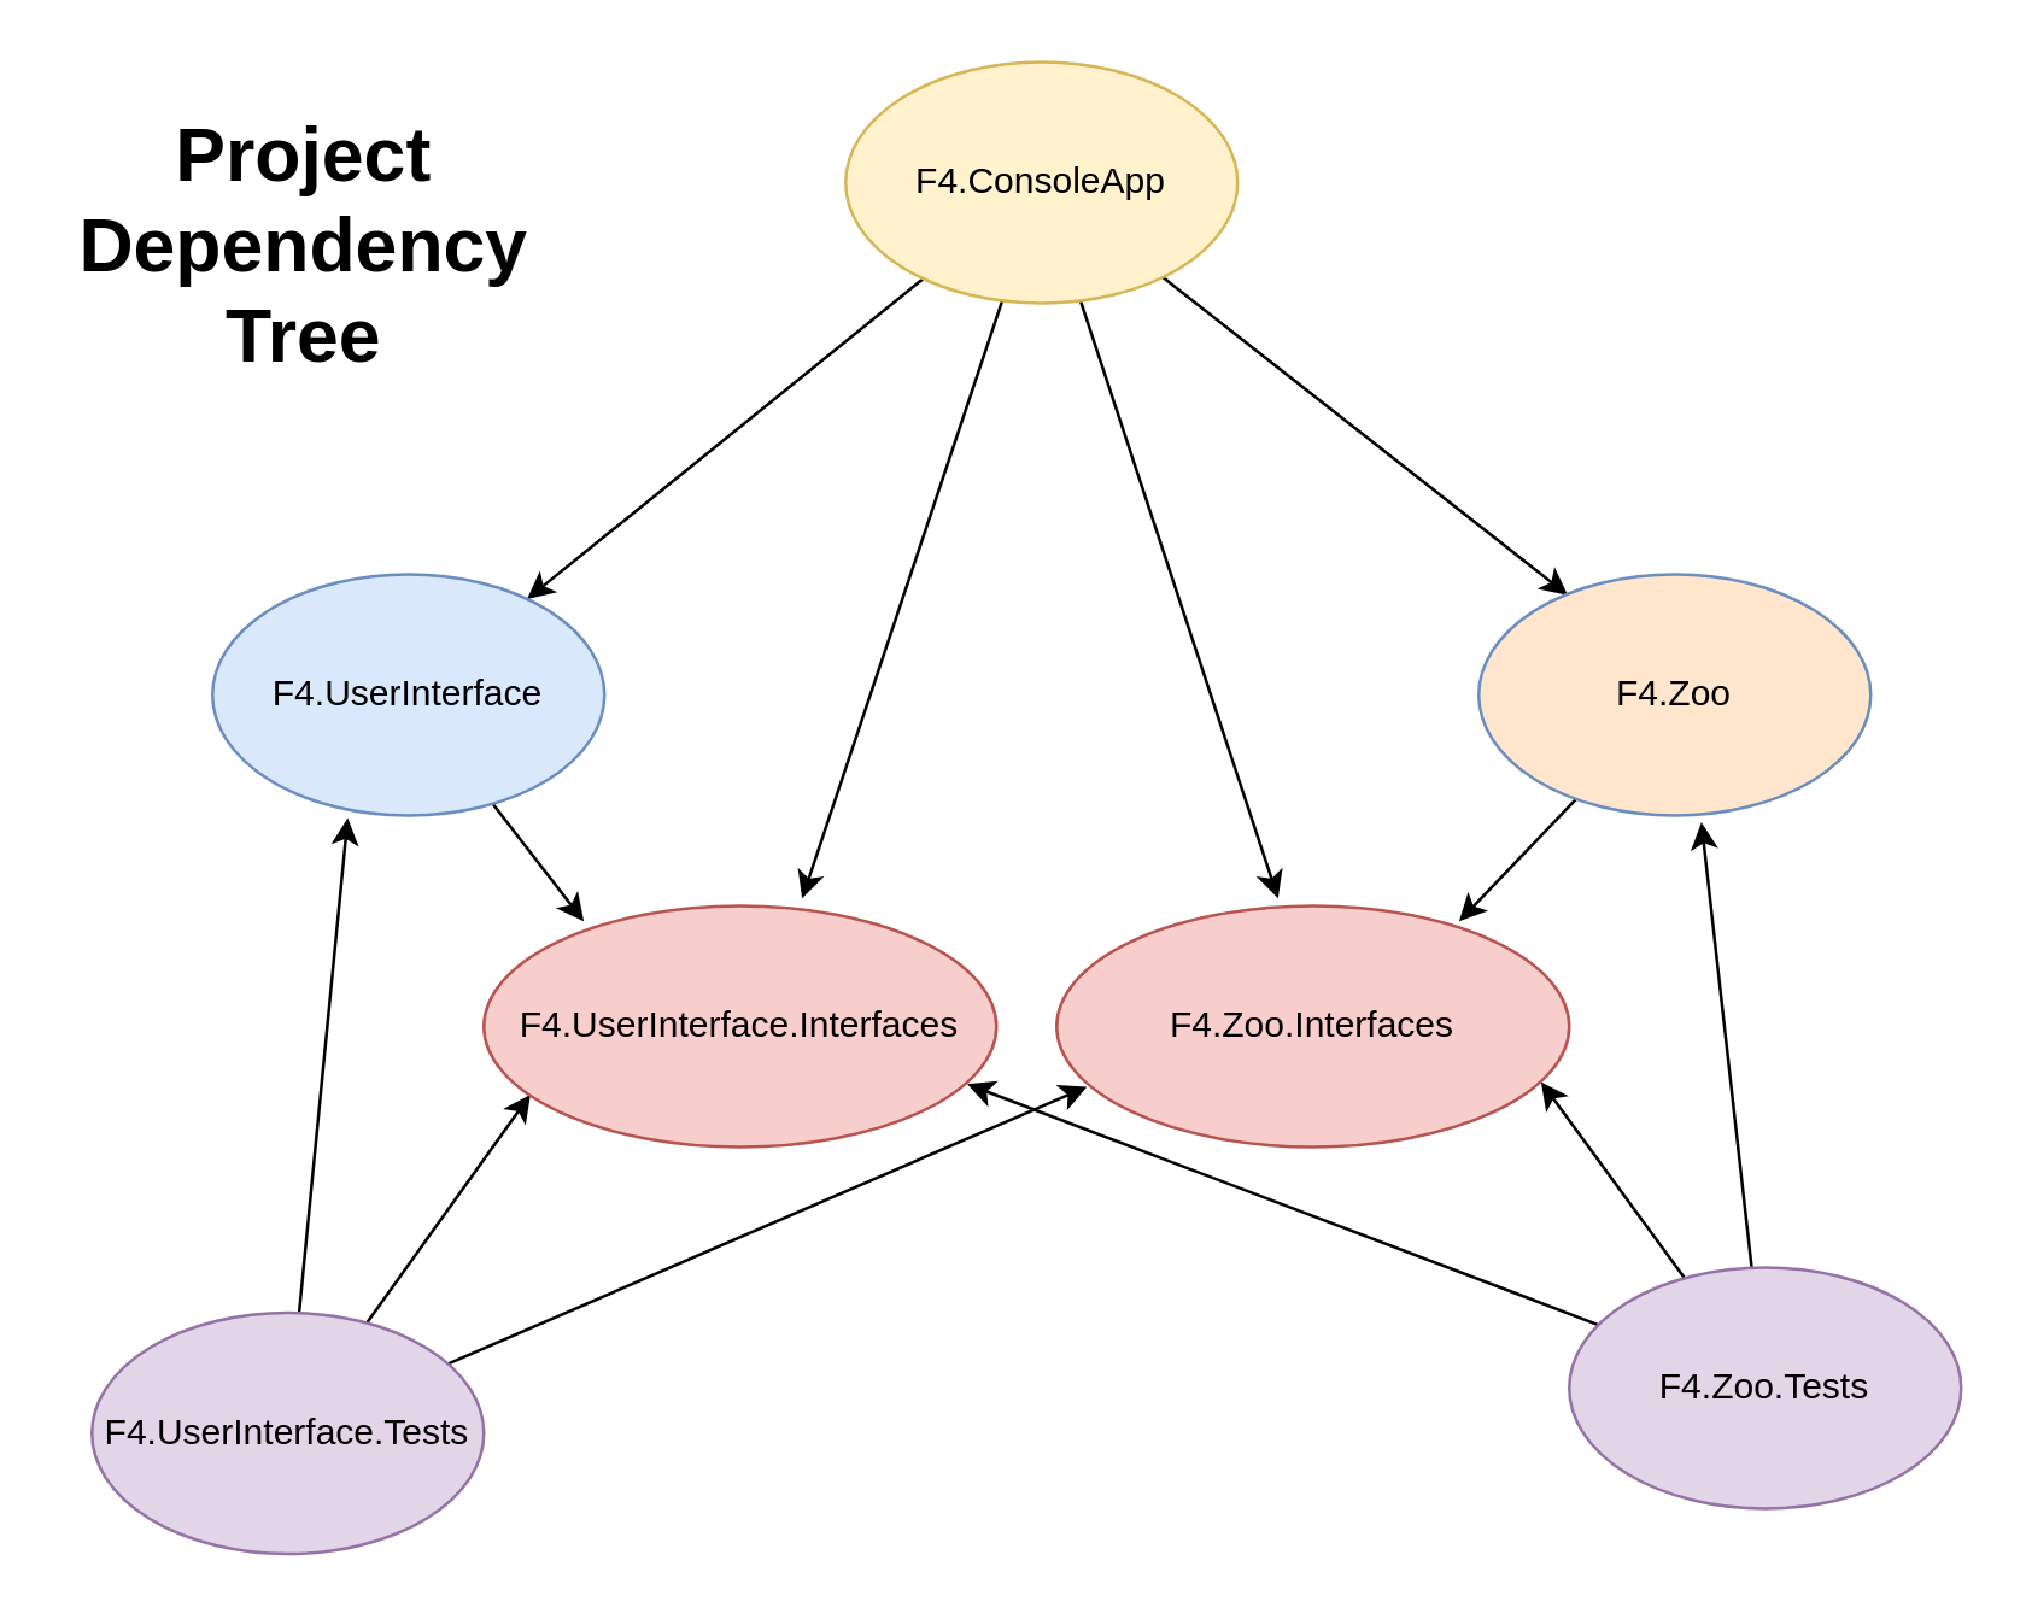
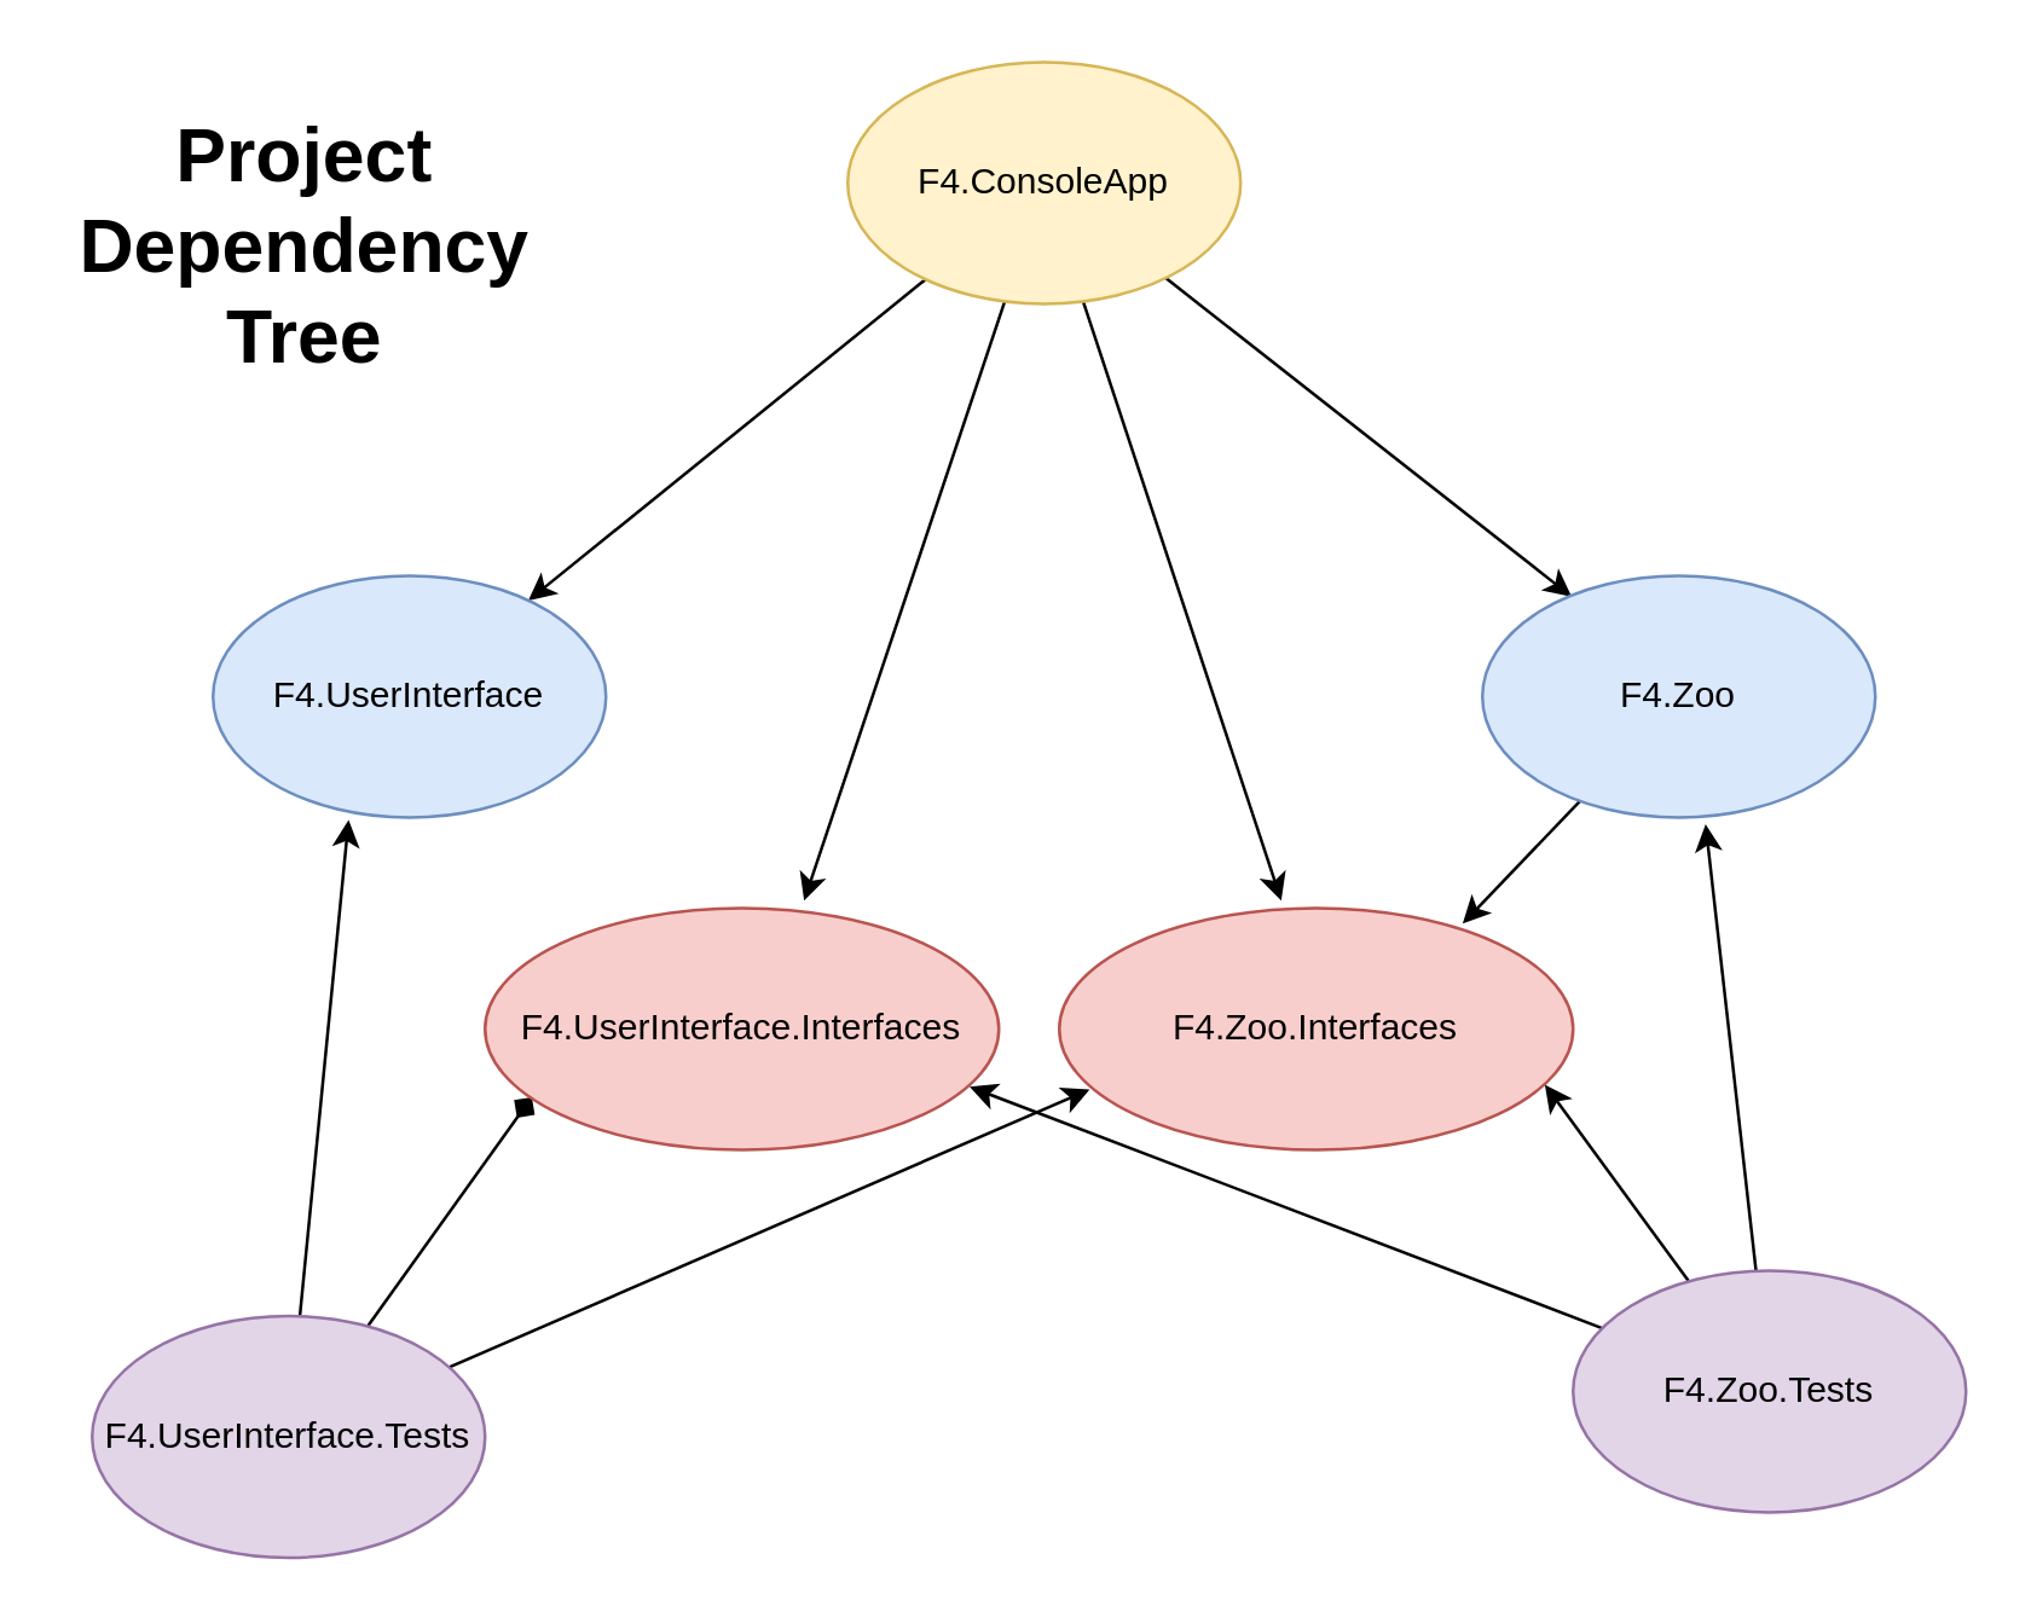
  <mxCell id="0" />
  <mxCell id="1" parent="0" />
  <mxCell id="2" style="edgeStyle=none;rounded=0;orthogonalLoop=1;jettySize=auto;html=1;" parent="1" source="6" target="8" edge="1"><mxGeometry relative="1" as="geometry" /></mxCell>
  <mxCell id="3" style="edgeStyle=none;rounded=0;orthogonalLoop=1;jettySize=auto;html=1;entryX=0.227;entryY=0.086;entryDx=0;entryDy=0;entryPerimeter=0;" parent="1" source="6" target="10" edge="1"><mxGeometry relative="1" as="geometry" /></mxCell>
  <mxCell id="4" style="edgeStyle=none;rounded=0;orthogonalLoop=1;jettySize=auto;html=1;entryX=0.621;entryY=-0.031;entryDx=0;entryDy=0;entryPerimeter=0;" parent="1" source="6" target="20" edge="1"><mxGeometry relative="1" as="geometry" /></mxCell>
  <mxCell id="5" style="edgeStyle=none;rounded=0;orthogonalLoop=1;jettySize=auto;html=1;entryX=0.432;entryY=-0.031;entryDx=0;entryDy=0;entryPerimeter=0;" parent="1" source="6" target="19" edge="1"><mxGeometry relative="1" as="geometry" /></mxCell>
  <mxCell id="6" value="F4.ConsoleApp" style="ellipse;whiteSpace=wrap;html=1;fillColor=#fff2cc;strokeColor=#d6b656;" parent="1" vertex="1"><mxGeometry x="280" y="20" width="130" height="80" as="geometry" /></mxCell>
- <mxCell id="7" style="edgeStyle=none;rounded=0;orthogonalLoop=1;jettySize=auto;html=1;entryX=0.195;entryY=0.064;entryDx=0;entryDy=0;entryPerimeter=0;" parent="1" source="8" target="20" edge="1"><mxGeometry relative="1" as="geometry" /></mxCell>
  <mxCell id="8" value="F4.UserInterface" style="ellipse;whiteSpace=wrap;html=1;fillColor=#dae8fc;strokeColor=#6c8ebf;" parent="1" vertex="1"><mxGeometry x="70" y="190" width="130" height="80" as="geometry" /></mxCell>
  <mxCell id="9" style="edgeStyle=none;rounded=0;orthogonalLoop=1;jettySize=auto;html=1;entryX=0.785;entryY=0.064;entryDx=0;entryDy=0;entryPerimeter=0;" parent="1" source="10" target="19" edge="1"><mxGeometry relative="1" as="geometry" /></mxCell>
- <mxCell id="10" value="F4.Zoo" style="ellipse;whiteSpace=wrap;html=1;fillColor=#ffe6cc;strokeColor=#6c8ebf;" parent="1" vertex="1"><mxGeometry x="490" y="190" width="130" height="80" as="geometry" /></mxCell>
+ <mxCell id="10" value="F4.Zoo" style="ellipse;whiteSpace=wrap;html=1;fillColor=#dae8fc;strokeColor=#6c8ebf;" parent="1" vertex="1"><mxGeometry x="490" y="190" width="130" height="80" as="geometry" /></mxCell>
  <mxCell id="11" style="edgeStyle=none;rounded=0;orthogonalLoop=1;jettySize=auto;html=1;entryX=0.345;entryY=1.01;entryDx=0;entryDy=0;entryPerimeter=0;" parent="1" source="14" target="8" edge="1"><mxGeometry relative="1" as="geometry" /></mxCell>
- <mxCell id="12" style="edgeStyle=none;rounded=0;orthogonalLoop=1;jettySize=auto;html=1;entryX=0.091;entryY=0.782;entryDx=0;entryDy=0;entryPerimeter=0;" parent="1" source="14" target="20" edge="1"><mxGeometry relative="1" as="geometry" /></mxCell>
+ <mxCell id="12" style="edgeStyle=none;rounded=0;orthogonalLoop=1;jettySize=auto;html=1;entryX=0.091;entryY=0.782;entryDx=0;entryDy=0;entryPerimeter=0;endArrow=diamond;" parent="1" source="14" target="20" edge="1"><mxGeometry relative="1" as="geometry" /></mxCell>
  <mxCell id="13" style="edgeStyle=none;rounded=0;orthogonalLoop=1;jettySize=auto;html=1;entryX=0.059;entryY=0.75;entryDx=0;entryDy=0;entryPerimeter=0;" edge="1" parent="1" source="14" target="19"><mxGeometry relative="1" as="geometry" /></mxCell>
  <mxCell id="14" value="F4.UserInterface.Tests" style="ellipse;whiteSpace=wrap;html=1;fillColor=#e1d5e7;strokeColor=#9673a6;" parent="1" vertex="1"><mxGeometry x="30" y="435" width="130" height="80" as="geometry" /></mxCell>
  <mxCell id="15" style="edgeStyle=none;rounded=0;orthogonalLoop=1;jettySize=auto;html=1;entryX=0.568;entryY=1.028;entryDx=0;entryDy=0;entryPerimeter=0;" parent="1" source="18" target="10" edge="1"><mxGeometry relative="1" as="geometry" /></mxCell>
  <mxCell id="16" style="edgeStyle=none;rounded=0;orthogonalLoop=1;jettySize=auto;html=1;entryX=0.945;entryY=0.73;entryDx=0;entryDy=0;entryPerimeter=0;" parent="1" source="18" target="19" edge="1"><mxGeometry relative="1" as="geometry" /></mxCell>
  <mxCell id="17" style="edgeStyle=none;rounded=0;orthogonalLoop=1;jettySize=auto;html=1;entryX=0.943;entryY=0.739;entryDx=0;entryDy=0;entryPerimeter=0;" edge="1" parent="1" source="18" target="20"><mxGeometry relative="1" as="geometry" /></mxCell>
  <mxCell id="18" value="F4.Zoo.Tests" style="ellipse;whiteSpace=wrap;html=1;fillColor=#e1d5e7;strokeColor=#9673a6;" parent="1" vertex="1"><mxGeometry x="520" y="420" width="130" height="80" as="geometry" /></mxCell>
  <mxCell id="19" value="F4.Zoo.Interfaces" style="ellipse;whiteSpace=wrap;html=1;fillColor=#f8cecc;strokeColor=#b85450;" parent="1" vertex="1"><mxGeometry x="350" y="300" width="170" height="80" as="geometry" /></mxCell>
  <mxCell id="20" value="F4.UserInterface.Interfaces" style="ellipse;whiteSpace=wrap;html=1;fillColor=#f8cecc;strokeColor=#b85450;" parent="1" vertex="1"><mxGeometry x="160" y="300" width="170" height="80" as="geometry" /></mxCell>
  <mxCell id="21" value="&lt;font style=&quot;font-size: 25px&quot;&gt;&lt;b&gt;Project&lt;br&gt;Dependency&lt;br&gt;Tree&lt;/b&gt;&lt;/font&gt;" style="text;html=1;align=center;verticalAlign=middle;resizable=0;points=[];autosize=1;" vertex="1" parent="1"><mxGeometry x="20" y="50" width="160" height="60" as="geometry" /></mxCell>
